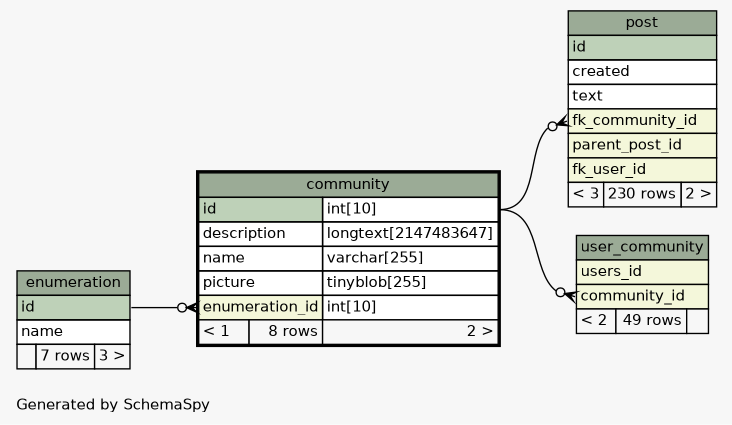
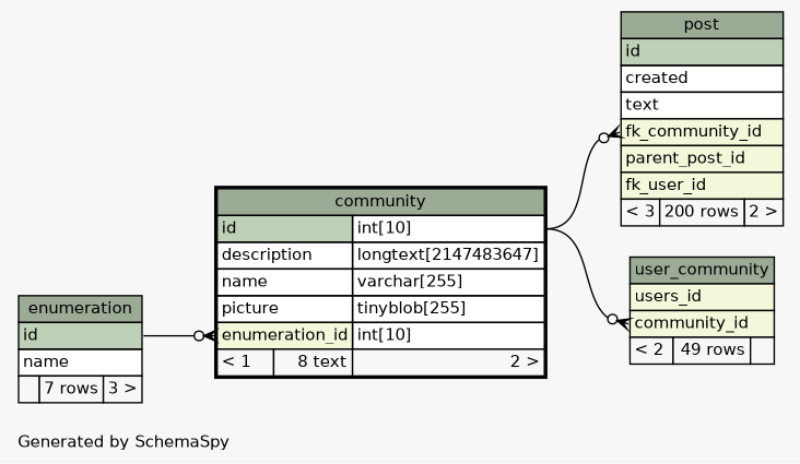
  digraph {
    bgcolor="#f7f7f7"
    fontname=Helvetica
    fontsize=11
    label="\nGenerated by SchemaSpy"
    labeljust=l
    nodesep=0.18
    rankdir=RL
    ranksep=0.46
    node [fontname=Helvetica fontsize=11 shape=plaintext]
    edge [arrowhead=none arrowsize=0.8 arrowtail=crowodot dir=back headport="id.type:e"]
-   n1 [label=<     <TABLE BORDER="2" CELLBORDER="1" CELLSPACING="0" BGCOLOR="#ffffff">       <TR><TD COLSPAN="3" BGCOLOR="#9bab96" ALIGN="CENTER">community</TD></TR>       <TR><TD PORT="id" COLSPAN="2" BGCOLOR="#bed1b8" ALIGN="LEFT">id</TD><TD PORT="id.type" ALIGN="LEFT">int[10]</TD></TR>       <TR><TD PORT="description" COLSPAN="2" ALIGN="LEFT">description</TD><TD PORT="description.type" ALIGN="LEFT">longtext[2147483647]</TD></TR>       <TR><TD PORT="name" COLSPAN="2" ALIGN="LEFT">name</TD><TD PORT="name.type" ALIGN="LEFT">varchar[255]</TD></TR>       <TR><TD PORT="picture" COLSPAN="2" ALIGN="LEFT">picture</TD><TD PORT="picture.type" ALIGN="LEFT">tinyblob[255]</TD></TR>       <TR><TD PORT="enumeration_id" COLSPAN="2" BGCOLOR="#f4f7da" ALIGN="LEFT">enumeration_id</TD><TD PORT="enumeration_id.type" ALIGN="LEFT">int[10]</TD></TR>       <TR><TD ALIGN="LEFT" BGCOLOR="#f7f7f7">&lt; 1</TD><TD ALIGN="RIGHT" BGCOLOR="#f7f7f7">8 rows</TD><TD ALIGN="RIGHT" BGCOLOR="#f7f7f7">2 &gt;</TD></TR>     </TABLE>>]
+   n1 [label=<     <TABLE BORDER="2" CELLBORDER="1" CELLSPACING="0" BGCOLOR="#ffffff">       <TR><TD COLSPAN="3" BGCOLOR="#9bab96" ALIGN="CENTER">community</TD></TR>       <TR><TD PORT="id" COLSPAN="2" BGCOLOR="#bed1b8" ALIGN="LEFT">id</TD><TD PORT="id.type" ALIGN="LEFT">int[10]</TD></TR>       <TR><TD PORT="description" COLSPAN="2" ALIGN="LEFT">description</TD><TD PORT="description.type" ALIGN="LEFT">longtext[2147483647]</TD></TR>       <TR><TD PORT="name" COLSPAN="2" ALIGN="LEFT">name</TD><TD PORT="name.type" ALIGN="LEFT">varchar[255]</TD></TR>       <TR><TD PORT="picture" COLSPAN="2" ALIGN="LEFT">picture</TD><TD PORT="picture.type" ALIGN="LEFT">tinyblob[255]</TD></TR>       <TR><TD PORT="enumeration_id" COLSPAN="2" BGCOLOR="#f4f7da" ALIGN="LEFT">enumeration_id</TD><TD PORT="enumeration_id.type" ALIGN="LEFT">int[10]</TD></TR>       <TR><TD ALIGN="LEFT" BGCOLOR="#f7f7f7">&lt; 1</TD><TD ALIGN="RIGHT" BGCOLOR="#f7f7f7">8 text</TD><TD ALIGN="RIGHT" BGCOLOR="#f7f7f7">2 &gt;</TD></TR>     </TABLE>>]
    n2 [label=<     <TABLE BORDER="0" CELLBORDER="1" CELLSPACING="0" BGCOLOR="#ffffff">       <TR><TD COLSPAN="3" BGCOLOR="#9bab96" ALIGN="CENTER">enumeration</TD></TR>       <TR><TD PORT="id" COLSPAN="3" BGCOLOR="#bed1b8" ALIGN="LEFT">id</TD></TR>       <TR><TD PORT="name" COLSPAN="3" ALIGN="LEFT">name</TD></TR>       <TR><TD ALIGN="LEFT" BGCOLOR="#f7f7f7">  </TD><TD ALIGN="RIGHT" BGCOLOR="#f7f7f7">7 rows</TD><TD ALIGN="RIGHT" BGCOLOR="#f7f7f7">3 &gt;</TD></TR>     </TABLE>>]
-   n3 [label=<     <TABLE BORDER="0" CELLBORDER="1" CELLSPACING="0" BGCOLOR="#ffffff">       <TR><TD COLSPAN="3" BGCOLOR="#9bab96" ALIGN="CENTER">post</TD></TR>       <TR><TD PORT="id" COLSPAN="3" BGCOLOR="#bed1b8" ALIGN="LEFT">id</TD></TR>       <TR><TD PORT="created" COLSPAN="3" ALIGN="LEFT">created</TD></TR>       <TR><TD PORT="text" COLSPAN="3" ALIGN="LEFT">text</TD></TR>       <TR><TD PORT="fk_community_id" COLSPAN="3" BGCOLOR="#f4f7da" ALIGN="LEFT">fk_community_id</TD></TR>       <TR><TD PORT="parent_post_id" COLSPAN="3" BGCOLOR="#f4f7da" ALIGN="LEFT">parent_post_id</TD></TR>       <TR><TD PORT="fk_user_id" COLSPAN="3" BGCOLOR="#f4f7da" ALIGN="LEFT">fk_user_id</TD></TR>       <TR><TD ALIGN="LEFT" BGCOLOR="#f7f7f7">&lt; 3</TD><TD ALIGN="RIGHT" BGCOLOR="#f7f7f7">230 rows</TD><TD ALIGN="RIGHT" BGCOLOR="#f7f7f7">2 &gt;</TD></TR>     </TABLE>>]
+   n3 [label=<     <TABLE BORDER="0" CELLBORDER="1" CELLSPACING="0" BGCOLOR="#ffffff">       <TR><TD COLSPAN="3" BGCOLOR="#9bab96" ALIGN="CENTER">post</TD></TR>       <TR><TD PORT="id" COLSPAN="3" BGCOLOR="#bed1b8" ALIGN="LEFT">id</TD></TR>       <TR><TD PORT="created" COLSPAN="3" ALIGN="LEFT">created</TD></TR>       <TR><TD PORT="text" COLSPAN="3" ALIGN="LEFT">text</TD></TR>       <TR><TD PORT="fk_community_id" COLSPAN="3" BGCOLOR="#f4f7da" ALIGN="LEFT">fk_community_id</TD></TR>       <TR><TD PORT="parent_post_id" COLSPAN="3" BGCOLOR="#f4f7da" ALIGN="LEFT">parent_post_id</TD></TR>       <TR><TD PORT="fk_user_id" COLSPAN="3" BGCOLOR="#f4f7da" ALIGN="LEFT">fk_user_id</TD></TR>       <TR><TD ALIGN="LEFT" BGCOLOR="#f7f7f7">&lt; 3</TD><TD ALIGN="RIGHT" BGCOLOR="#f7f7f7">200 rows</TD><TD ALIGN="RIGHT" BGCOLOR="#f7f7f7">2 &gt;</TD></TR>     </TABLE>>]
    n4 [label=<     <TABLE BORDER="0" CELLBORDER="1" CELLSPACING="0" BGCOLOR="#ffffff">       <TR><TD COLSPAN="3" BGCOLOR="#9bab96" ALIGN="CENTER">user_community</TD></TR>       <TR><TD PORT="users_id" COLSPAN="3" BGCOLOR="#f4f7da" ALIGN="LEFT">users_id</TD></TR>       <TR><TD PORT="community_id" COLSPAN="3" BGCOLOR="#f4f7da" ALIGN="LEFT">community_id</TD></TR>       <TR><TD ALIGN="LEFT" BGCOLOR="#f7f7f7">&lt; 2</TD><TD ALIGN="RIGHT" BGCOLOR="#f7f7f7">49 rows</TD><TD ALIGN="RIGHT" BGCOLOR="#f7f7f7">  </TD></TR>     </TABLE>>]
    n1 -> n2 [headport="id:e" tailport="enumeration_id:w"]
    n3 -> n1 [tailport="fk_community_id:w"]
    n4 -> n1 [tailport="community_id:w"]
  }
